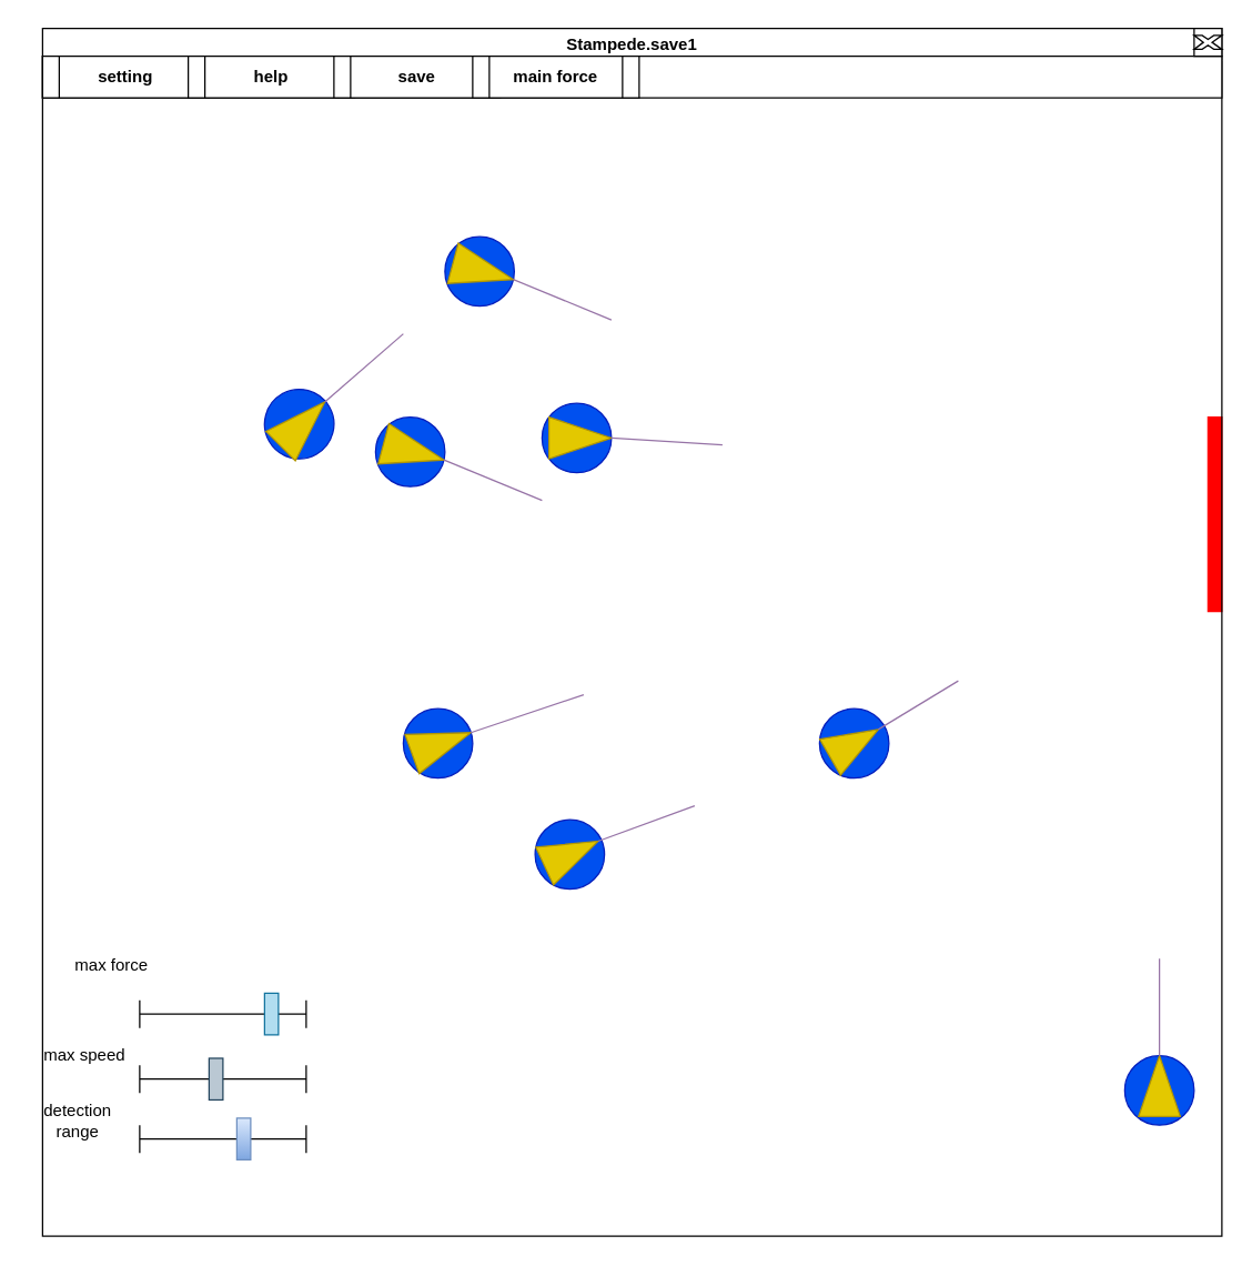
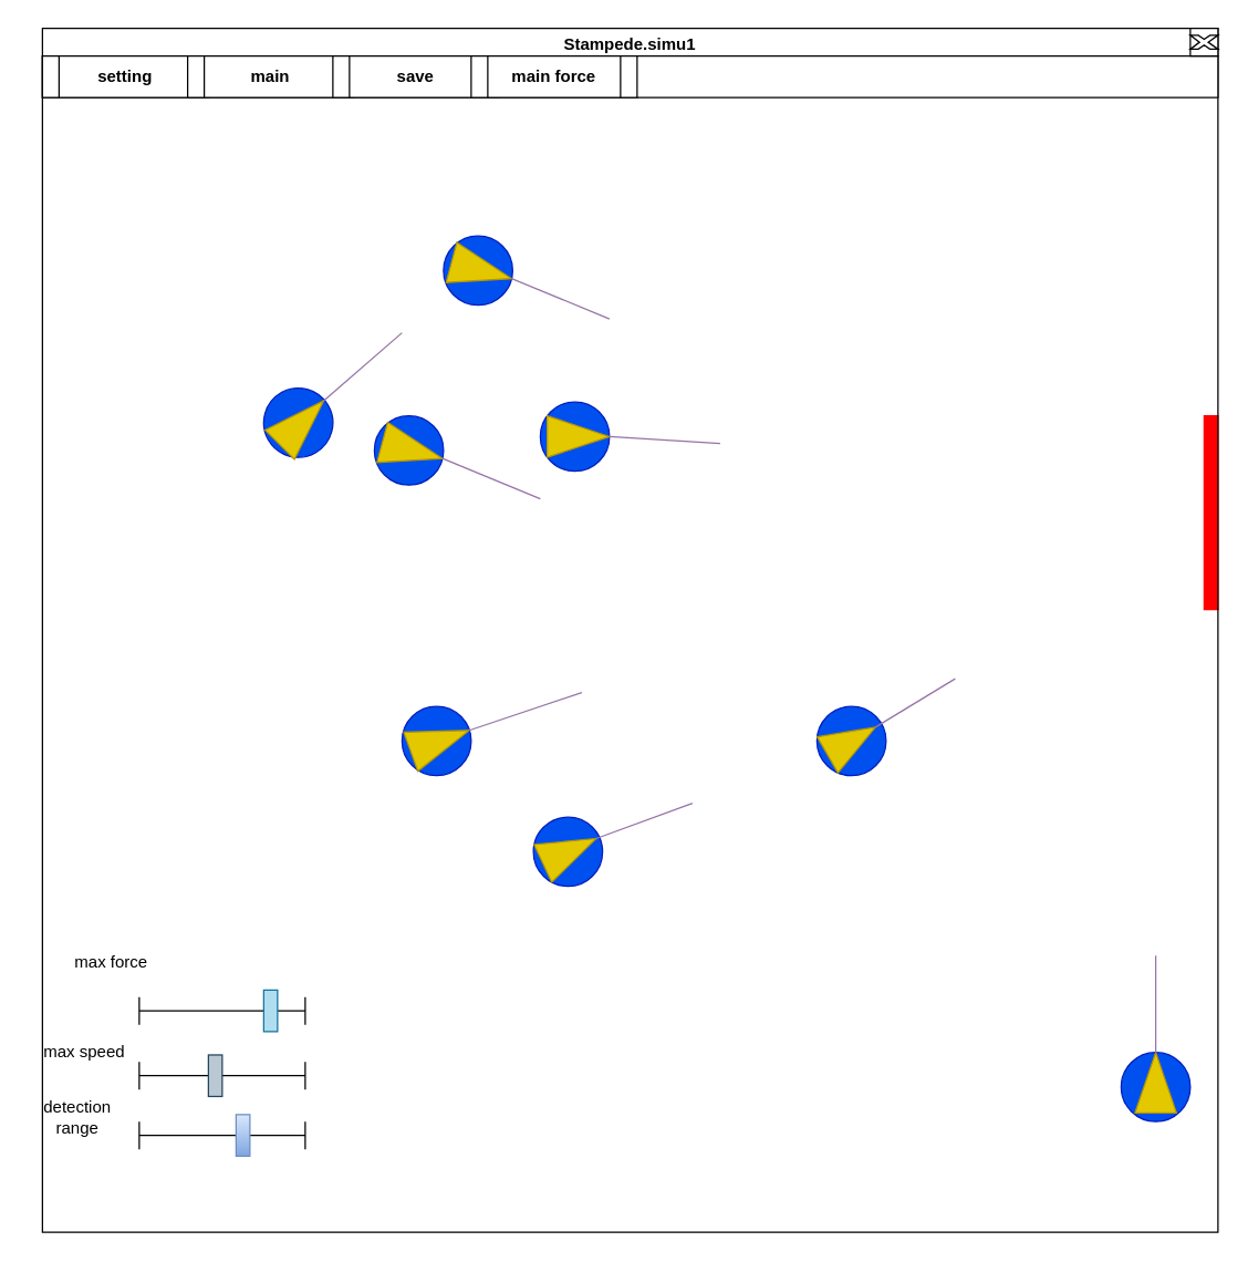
  <mxCell id="0" />
  <mxCell id="1" parent="0" />
  <mxCell id="2" value="" style="rounded=0;whiteSpace=wrap;html=1;strokeColor=#FF0000;fillColor=#FF0000;" vertex="1" parent="1"><mxGeometry x="870" y="300" width="10" height="140" as="geometry" /></mxCell>
  <mxCell id="3" value="" style="ellipse;whiteSpace=wrap;html=1;aspect=fixed;fillColor=#0050ef;fontColor=#ffffff;strokeColor=#001DBC;" vertex="1" parent="1"><mxGeometry x="810" y="760" width="50" height="50" as="geometry" /></mxCell>
  <mxCell id="4" value="" style="ellipse;whiteSpace=wrap;html=1;aspect=fixed;fillColor=#0050ef;fontColor=#ffffff;strokeColor=#001DBC;" vertex="1" parent="1"><mxGeometry x="390" y="290" width="50" height="50" as="geometry" /></mxCell>
  <mxCell id="5" value="" style="ellipse;whiteSpace=wrap;html=1;aspect=fixed;fillColor=#0050ef;fontColor=#ffffff;strokeColor=#001DBC;" vertex="1" parent="1"><mxGeometry x="590" y="510" width="50" height="50" as="geometry" /></mxCell>
  <mxCell id="6" value="" style="ellipse;whiteSpace=wrap;html=1;aspect=fixed;fillColor=#0050ef;fontColor=#ffffff;strokeColor=#001DBC;" vertex="1" parent="1"><mxGeometry x="270" y="300" width="50" height="50" as="geometry" /></mxCell>
  <mxCell id="7" value="" style="ellipse;whiteSpace=wrap;html=1;aspect=fixed;fillColor=#0050ef;fontColor=#ffffff;strokeColor=#001DBC;" vertex="1" parent="1"><mxGeometry x="385" y="590" width="50" height="50" as="geometry" /></mxCell>
  <mxCell id="8" value="" style="ellipse;whiteSpace=wrap;html=1;aspect=fixed;rotation=-30;fillColor=#0050ef;fontColor=#ffffff;strokeColor=#001DBC;" vertex="1" parent="1"><mxGeometry x="190" y="280" width="50" height="50" as="geometry" /></mxCell>
  <mxCell id="9" value="" style="ellipse;whiteSpace=wrap;html=1;aspect=fixed;fillColor=#0050ef;fontColor=#ffffff;strokeColor=#001DBC;" vertex="1" parent="1"><mxGeometry x="320" y="170" width="50" height="50" as="geometry" /></mxCell>
  <mxCell id="10" value="" style="triangle;whiteSpace=wrap;html=1;rotation=15;fillColor=#e3c800;fontColor=#000000;strokeColor=#B09500;" vertex="1" parent="1"><mxGeometry x="275" y="310" width="45" height="30" as="geometry" /></mxCell>
  <mxCell id="11" value="" style="triangle;whiteSpace=wrap;html=1;rotation=15;fillColor=#e3c800;fontColor=#000000;strokeColor=#B09500;" vertex="1" parent="1"><mxGeometry x="325" y="180" width="45" height="30" as="geometry" /></mxCell>
  <mxCell id="12" value="" style="triangle;whiteSpace=wrap;html=1;rotation=-45;fillColor=#e3c800;fontColor=#000000;strokeColor=#B09500;" vertex="1" parent="1"><mxGeometry x="195" y="290" width="45" height="30" as="geometry" /></mxCell>
  <mxCell id="13" value="" style="ellipse;whiteSpace=wrap;html=1;aspect=fixed;fillColor=#0050ef;fontColor=#ffffff;strokeColor=#001DBC;" vertex="1" parent="1"><mxGeometry x="290" y="510" width="50" height="50" as="geometry" /></mxCell>
  <mxCell id="14" value="" style="triangle;whiteSpace=wrap;html=1;fillColor=#e3c800;fontColor=#000000;strokeColor=#B09500;" vertex="1" parent="1"><mxGeometry x="395" y="300" width="45" height="30" as="geometry" /></mxCell>
  <mxCell id="15" value="" style="triangle;whiteSpace=wrap;html=1;rotation=-90;fillColor=#e3c800;strokeColor=#B09500;fontColor=#000000;" vertex="1" parent="1"><mxGeometry x="813.13" y="766.88" width="43.75" height="30" as="geometry" /></mxCell>
  <mxCell id="16" value="" style="triangle;whiteSpace=wrap;html=1;rotation=-20;fillColor=#e3c800;fontColor=#000000;strokeColor=#B09500;" vertex="1" parent="1"><mxGeometry x="295" y="520" width="45" height="30" as="geometry" /></mxCell>
  <mxCell id="17" value="" style="triangle;whiteSpace=wrap;html=1;rotation=-25;fillColor=#e3c800;fontColor=#000000;strokeColor=#B09500;" vertex="1" parent="1"><mxGeometry x="389.88" y="599.47" width="42.5" height="30" as="geometry" /></mxCell>
  <mxCell id="18" value="" style="triangle;whiteSpace=wrap;html=1;rotation=-210;direction=west;fillColor=#e3c800;fontColor=#000000;strokeColor=#B09500;" vertex="1" parent="1"><mxGeometry x="595" y="520" width="40" height="30" as="geometry" /></mxCell>
  <mxCell id="19" value="" style="endArrow=none;html=1;rounded=0;exitX=1;exitY=0.5;exitDx=0;exitDy=0;fillColor=#e1d5e7;strokeColor=#9673a6;" edge="1" parent="1" source="11"><mxGeometry width="50" height="50" relative="1" as="geometry"><mxPoint x="370" y="200" as="sourcePoint" /><mxPoint x="440" y="230" as="targetPoint" /></mxGeometry></mxCell>
  <mxCell id="20" value="" style="endArrow=none;html=1;rounded=0;exitX=0.5;exitY=0;exitDx=0;exitDy=0;fillColor=#e1d5e7;strokeColor=#9673a6;" edge="1" parent="1" source="3"><mxGeometry width="50" height="50" relative="1" as="geometry"><mxPoint x="780" y="410" as="sourcePoint" /><mxPoint x="835" y="690" as="targetPoint" /></mxGeometry></mxCell>
  <mxCell id="21" value="" style="endArrow=none;html=1;rounded=0;exitX=1;exitY=0.5;exitDx=0;exitDy=0;fillColor=#e1d5e7;strokeColor=#9673a6;" edge="1" parent="1" source="18"><mxGeometry width="50" height="50" relative="1" as="geometry"><mxPoint x="780" y="410" as="sourcePoint" /><mxPoint x="690" y="490" as="targetPoint" /><Array as="points" /></mxGeometry></mxCell>
  <mxCell id="22" value="" style="endArrow=none;html=1;rounded=0;exitX=1;exitY=0.5;exitDx=0;exitDy=0;fillColor=#e1d5e7;strokeColor=#9673a6;" edge="1" parent="1" source="12"><mxGeometry width="50" height="50" relative="1" as="geometry"><mxPoint x="780" y="410" as="sourcePoint" /><mxPoint x="290" y="240" as="targetPoint" /></mxGeometry></mxCell>
  <mxCell id="23" value="" style="endArrow=none;html=1;rounded=0;exitX=1;exitY=0.5;exitDx=0;exitDy=0;fillColor=#e1d5e7;strokeColor=#9673a6;" edge="1" parent="1" source="10"><mxGeometry width="50" height="50" relative="1" as="geometry"><mxPoint x="780" y="410" as="sourcePoint" /><mxPoint x="390" y="360" as="targetPoint" /></mxGeometry></mxCell>
  <mxCell id="24" value="" style="endArrow=none;html=1;rounded=0;exitX=1;exitY=0.5;exitDx=0;exitDy=0;fillColor=#e1d5e7;strokeColor=#9673a6;" edge="1" parent="1" source="14"><mxGeometry width="50" height="50" relative="1" as="geometry"><mxPoint x="780" y="410" as="sourcePoint" /><mxPoint x="520" y="320" as="targetPoint" /></mxGeometry></mxCell>
  <mxCell id="25" value="" style="endArrow=none;html=1;rounded=0;exitX=1;exitY=0.5;exitDx=0;exitDy=0;fillColor=#e1d5e7;strokeColor=#9673a6;" edge="1" parent="1" source="16"><mxGeometry width="50" height="50" relative="1" as="geometry"><mxPoint x="642" y="535" as="sourcePoint" /><mxPoint x="420" y="500" as="targetPoint" /><Array as="points" /></mxGeometry></mxCell>
  <mxCell id="26" value="" style="endArrow=none;html=1;rounded=0;exitX=1;exitY=0.5;exitDx=0;exitDy=0;fillColor=#e1d5e7;strokeColor=#9673a6;" edge="1" parent="1" source="17"><mxGeometry width="50" height="50" relative="1" as="geometry"><mxPoint x="652" y="545" as="sourcePoint" /><mxPoint x="500" y="580" as="targetPoint" /><Array as="points" /></mxGeometry></mxCell>
- <mxCell id="27" value="Stampede.save1" style="swimlane;whiteSpace=wrap;html=1;" vertex="1" parent="1"><mxGeometry y="20" width="850" height="870" as="geometry" x="30" /></mxCell>
+ <mxCell id="27" value="Stampede.simu1" style="swimlane;whiteSpace=wrap;html=1;" vertex="1" parent="1"><mxGeometry y="20" width="850" height="870" as="geometry" x="30" /></mxCell>
  <mxCell id="28" value="" style="shape=crossbar;whiteSpace=wrap;html=1;rounded=1;" vertex="1" parent="27"><mxGeometry x="70" y="746.88" width="120" height="20" as="geometry" /></mxCell>
  <mxCell id="29" value="" style="rounded=0;whiteSpace=wrap;html=1;fillColor=#bac8d3;strokeColor=#23445d;" vertex="1" parent="27"><mxGeometry x="120" y="741.88" width="10" height="30" as="geometry" /></mxCell>
  <mxCell id="30" value="" style="shape=crossbar;whiteSpace=wrap;html=1;rounded=1;" vertex="1" parent="27"><mxGeometry x="70" y="700" width="120" height="20" as="geometry" /></mxCell>
  <mxCell id="31" value="" style="shape=crossbar;whiteSpace=wrap;html=1;rounded=1;" vertex="1" parent="27"><mxGeometry x="70" y="790" width="120" height="20" as="geometry" /></mxCell>
  <mxCell id="32" value="" style="rounded=0;whiteSpace=wrap;html=1;fillColor=#dae8fc;gradientColor=#7ea6e0;strokeColor=#6c8ebf;" vertex="1" parent="27"><mxGeometry x="140" y="785" width="10" height="30" as="geometry" /></mxCell>
  <mxCell id="33" value="" style="rounded=0;whiteSpace=wrap;html=1;strokeColor=#10739e;fillColor=#b1ddf0;" vertex="1" parent="27"><mxGeometry x="160" y="695" width="10" height="30" as="geometry" /></mxCell>
  <mxCell id="34" value="max force" style="text;html=1;strokeColor=none;fillColor=none;align=center;verticalAlign=middle;whiteSpace=wrap;rounded=0;" vertex="1" parent="27"><mxGeometry x="20" y="660" width="60" height="30" as="geometry" /></mxCell>
  <mxCell id="35" value="&lt;div&gt;max speed&lt;/div&gt;" style="text;html=1;align=center;verticalAlign=middle;resizable=0;points=[];autosize=1;strokeColor=none;fillColor=none;" vertex="1" parent="27"><mxGeometry x="-10" y="725" width="80" height="30" as="geometry" /></mxCell>
  <mxCell id="36" value="&lt;div&gt;detection&lt;/div&gt;&lt;div&gt;range&lt;/div&gt;" style="text;html=1;align=center;verticalAlign=middle;resizable=0;points=[];autosize=1;strokeColor=none;fillColor=none;" vertex="1" parent="27"><mxGeometry x="-10" y="766.88" width="70" height="40" as="geometry" /></mxCell>
  <mxCell id="37" value="" style="rounded=0;whiteSpace=wrap;html=1;" vertex="1" parent="27"><mxGeometry y="20" width="850" height="30" as="geometry" /></mxCell>
  <mxCell id="38" value="&lt;div&gt;setting&lt;/div&gt;" style="shape=process;whiteSpace=wrap;html=1;backgroundOutline=1;fontStyle=1" vertex="1" parent="27"><mxGeometry y="20" width="120" height="30" as="geometry" /></mxCell>
- <mxCell id="39" value="&lt;b&gt;help&lt;/b&gt;" style="shape=process;whiteSpace=wrap;html=1;backgroundOutline=1;" vertex="1" parent="27"><mxGeometry x="105" y="20" width="120" height="30" as="geometry" /></mxCell>
+ <mxCell id="39" value="&lt;b&gt;main&lt;/b&gt;" style="shape=process;whiteSpace=wrap;html=1;backgroundOutline=1;" vertex="1" parent="27"><mxGeometry x="105" y="20" width="120" height="30" as="geometry" /></mxCell>
  <mxCell id="40" value="&lt;b&gt;save&lt;/b&gt;" style="shape=process;whiteSpace=wrap;html=1;backgroundOutline=1;" vertex="1" parent="27"><mxGeometry x="210" y="20" width="120" height="30" as="geometry" /></mxCell>
  <mxCell id="41" value="" style="rounded=0;whiteSpace=wrap;html=1;" vertex="1" parent="27"><mxGeometry x="830" width="20" height="20" as="geometry" /></mxCell>
  <mxCell id="42" value="" style="verticalLabelPosition=bottom;verticalAlign=top;html=1;shape=mxgraph.basic.x" vertex="1" parent="27"><mxGeometry x="830" y="5" width="20" height="10" as="geometry" /></mxCell>
  <mxCell id="43" value="&lt;b&gt;main force&lt;/b&gt;" style="shape=process;whiteSpace=wrap;html=1;backgroundOutline=1;" vertex="1" parent="27"><mxGeometry x="310" y="20" width="120" height="30" as="geometry" /></mxCell>
